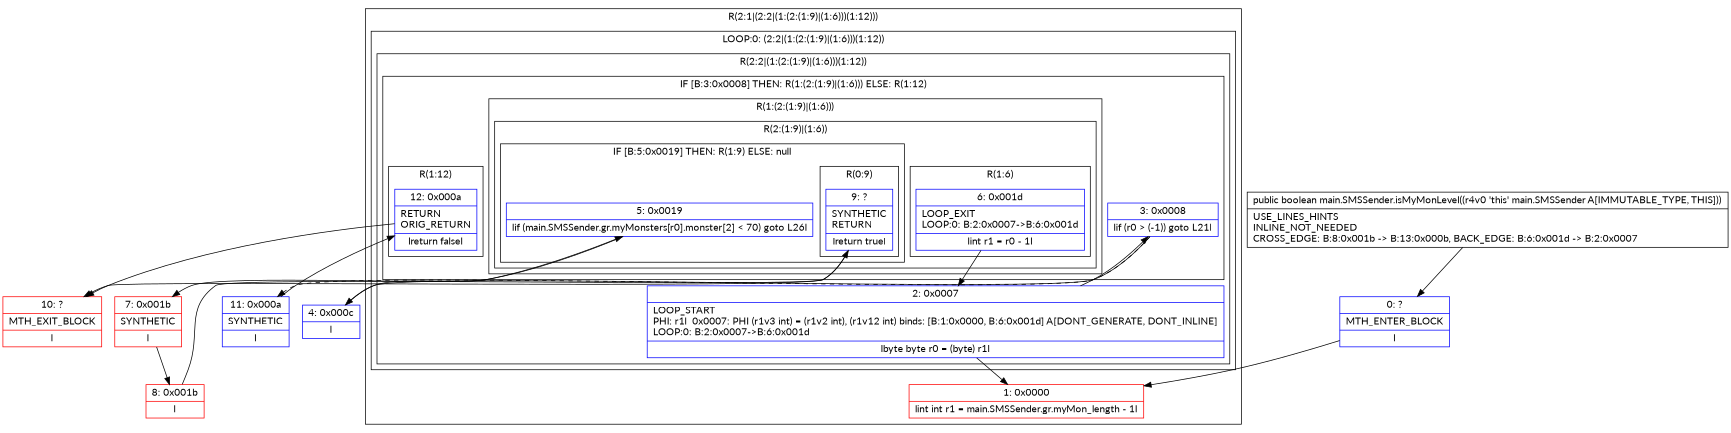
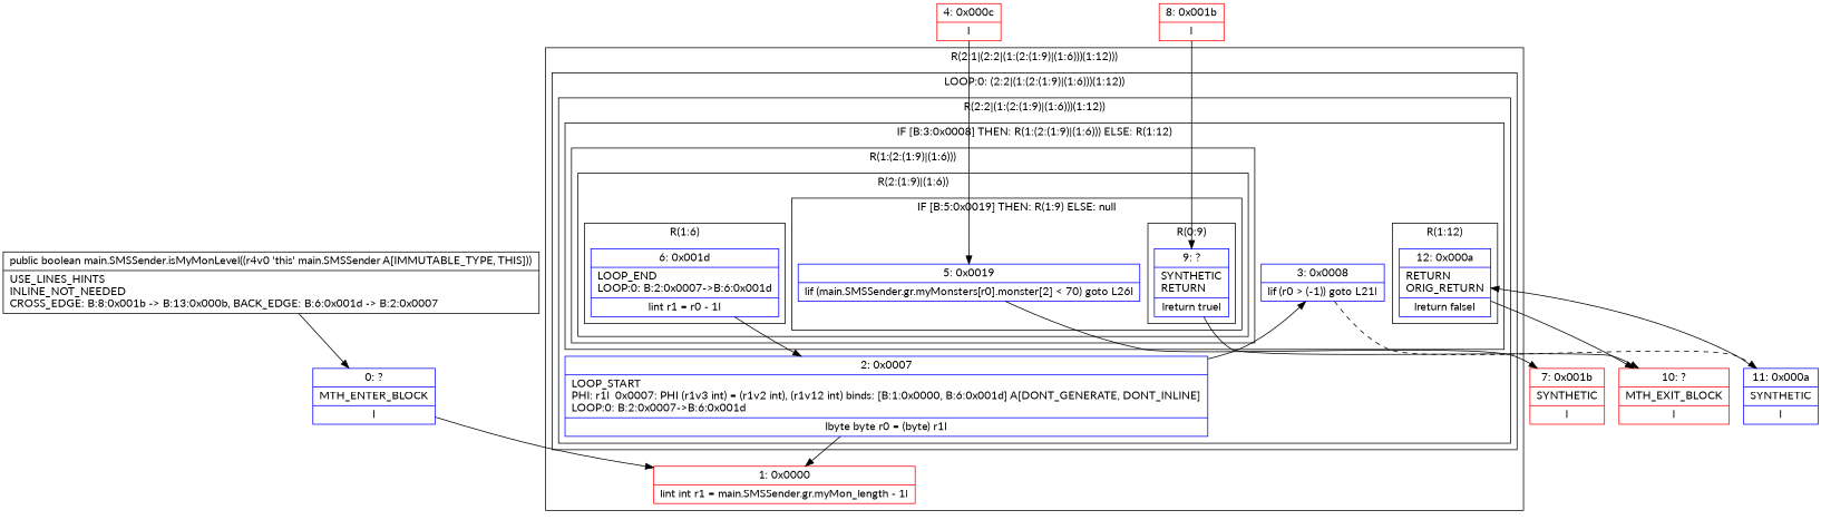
  digraph {
    fontname=Lato
    node [color=blue fontname=Lato shape=record]
    edge [fontname=Lato]
    n1 [label="{9\:\ ?|SYNTHETIC\lRETURN\l|lreturn truel}"]
    n2 [label="{5\:\ 0x0019|lif (main.SMSSender.gr.myMonsters[r0].monster[2] \< 70) goto L26l}"]
-   n3 [label="{6\:\ 0x001d|LOOP_EXIT\lLOOP:0: B:2:0x0007\-\>B:6:0x001d\l|lint r1 = r0 \- 1l}"]
+   n3 [label="{6\:\ 0x001d|LOOP_END\lLOOP:0: B:2:0x0007\-\>B:6:0x001d\l|lint r1 = r0 \- 1l}"]
    n4 [label="{12\:\ 0x000a|RETURN\lORIG_RETURN\l|lreturn falsel}"]
    n5 [label="{3\:\ 0x0008|lif (r0 \> (\-1)) goto L21l}"]
    n6 [label="{2\:\ 0x0007|LOOP_START\lPHI: r1l  0x0007: PHI (r1v3 int) = (r1v2 int), (r1v12 int) binds: [B:1:0x0000, B:6:0x001d] A[DONT_GENERATE, DONT_INLINE]\lLOOP:0: B:2:0x0007\-\>B:6:0x001d\l|lbyte byte r0 = (byte) r1l}"]
    n7 [color=red label="{1\:\ 0x0000|lint int r1 = main.SMSSender.gr.myMon_length \- 1l}"]
    n8 [color=red label="{10\:\ ?|MTH_EXIT_BLOCK\l|l}"]
    n9 [color=red label="{7\:\ 0x001b|SYNTHETIC\l|l}"]
-   n10 [label="{4\:\ 0x000c|l}"]
+   n10 [color=red label="{4\:\ 0x000c|l}"]
    n11 [label="{11\:\ 0x000a|SYNTHETIC\l|l}"]
    n12 [color=red label="{8\:\ 0x001b|l}"]
    n13 [label="{0\:\ ?|MTH_ENTER_BLOCK\l|l}"]
    n14 [label="{public boolean main.SMSSender.isMyMonLevel((r4v0 'this' main.SMSSender A[IMMUTABLE_TYPE, THIS]))  | USE_LINES_HINTS\lINLINE_NOT_NEEDED\lCROSS_EDGE: B:8:0x001b \-\> B:13:0x000b, BACK_EDGE: B:6:0x001d \-\> B:2:0x0007\l}" color=""]
    subgraph cluster_1 {
      label="R(2:1|(2:2|(1:(2:(1:9)|(1:6)))(1:12)))"
      n7
      subgraph cluster_2 {
        label="LOOP:0: (2:2|(1:(2:(1:9)|(1:6)))(1:12))"
        subgraph cluster_3 {
          label="R(2:2|(1:(2:(1:9)|(1:6)))(1:12))"
          n6
          subgraph cluster_4 {
            label="IF [B:3:0x0008] THEN: R(1:(2:(1:9)|(1:6))) ELSE: R(1:12)"
            n5
            subgraph cluster_5 {
              label="R(1:(2:(1:9)|(1:6)))"
              subgraph cluster_6 {
                label="R(2:(1:9)|(1:6))"
                subgraph cluster_7 {
                  label="IF [B:5:0x0019] THEN: R(1:9) ELSE: null"
                  n2
                  subgraph cluster_8 {
                    label="R(0:9)"
                    n1
                  }
                }
                subgraph cluster_9 {
                  label="R(1:6)"
                  n3
                }
              }
            }
            subgraph cluster_10 {
              label="R(1:12)"
              n4
            }
          }
        }
      }
    }
    n1 -> n8
    n2 -> n9
    n3 -> n6
    n4 -> n8
-   n5 -> n10
    n5 -> n11 [style=dashed]
    n6 -> n5
    n6 -> n7
-   n9 -> n12
    n10 -> n2
    n11 -> n4
    n12 -> n1
    n13 -> n7
    n14 -> n13
  }
